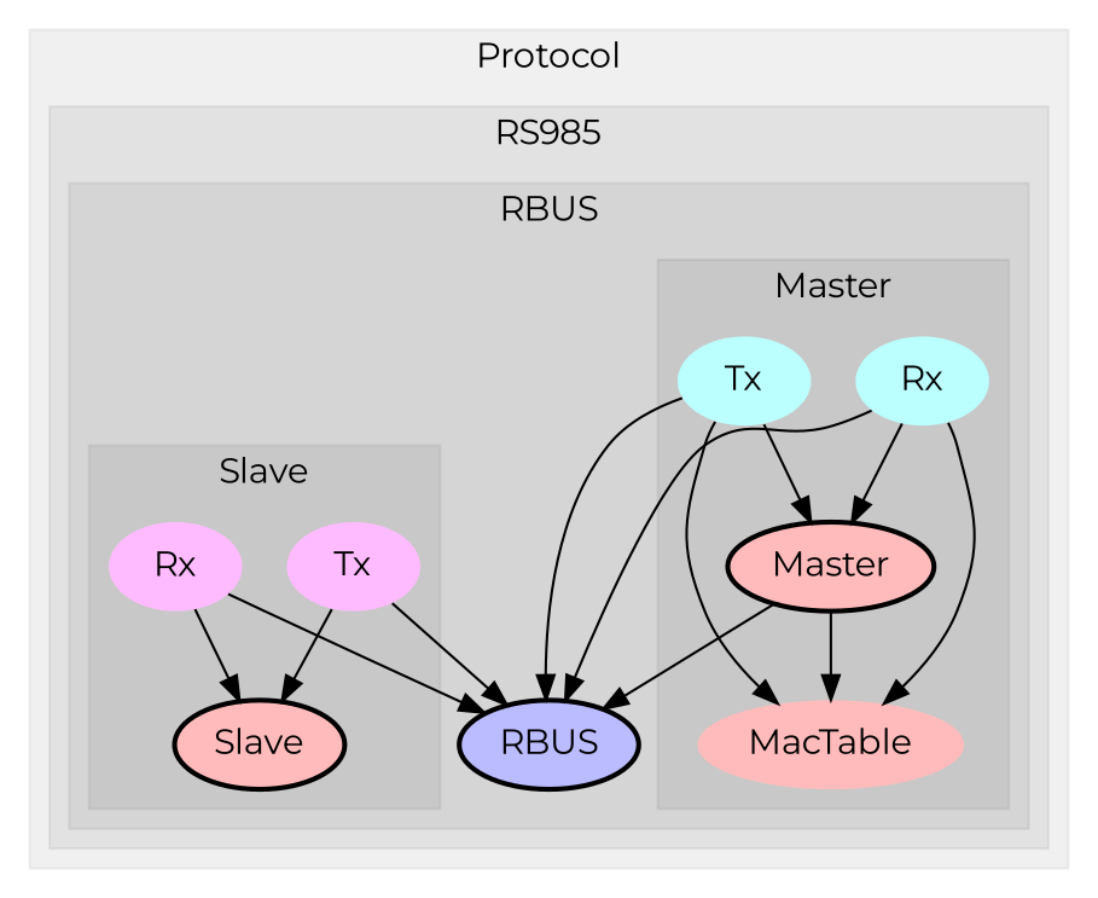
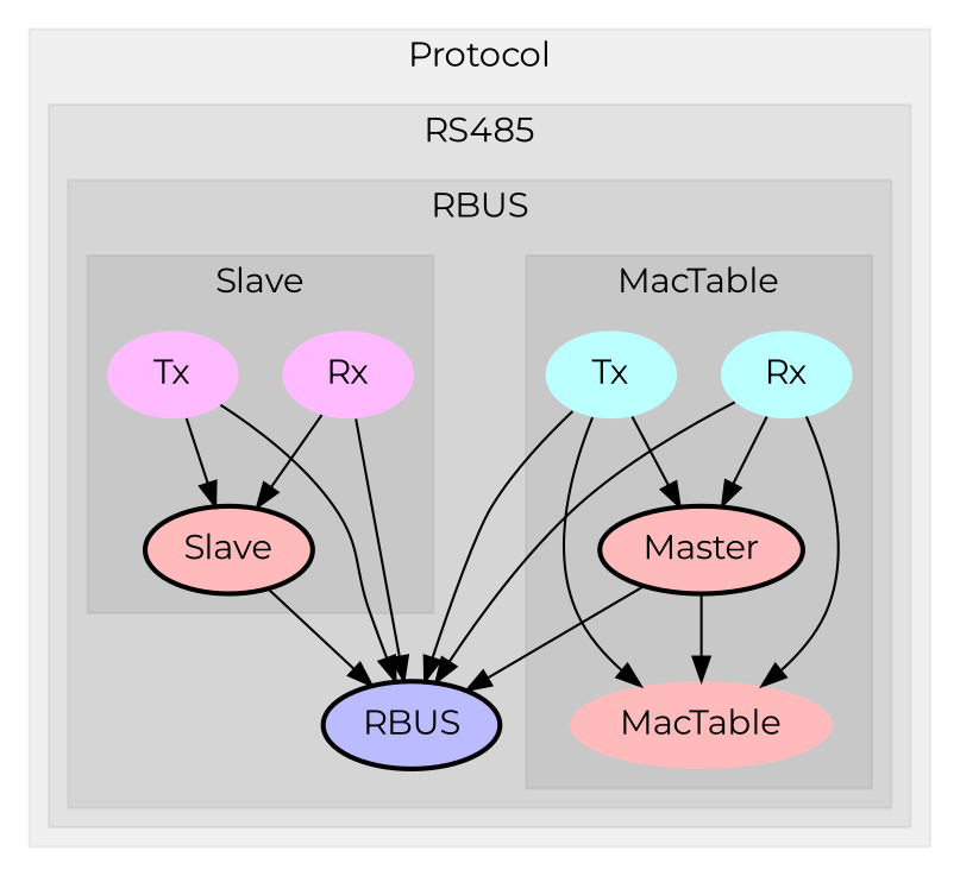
  digraph {
    fontname=Montserrat
    node [fillcolor="#ffbbbb" fontname=Montserrat style=filled penwidth=0]
    edge [fontname=Montserrat]
    n1 [label=Master style="filled,bold" penwidth=""]
    n2 [fillcolor="#bbffff" label=Tx]
    n3 [fillcolor="#bbffff" label=Rx]
    n4 [label=MacTable]
    n5 [label=Slave style="filled,bold" penwidth=""]
    n6 [fillcolor="#ffbbff" label=Tx]
    n7 [fillcolor="#ffbbff" label=Rx]
    n8 [fillcolor="#bbbbff" label=RBUS style="filled,bold" penwidth=""]
    subgraph cluster_1 {
      color="#0000000F"
      label=Protocol
      style=filled
      subgraph cluster_2 {
        color="#0000000F"
-       label=RS985
+       label=RS485
        style=filled
        subgraph cluster_3 {
          color="#0000000F"
          label=RBUS
          style=filled
          n8
          subgraph cluster_4 {
            color="#0000000F"
-           label=Master
+           label=MacTable
            style=filled
            n1
            n2
            n3
            n4
          }
          subgraph cluster_5 {
            color="#0000000F"
            label=Slave
            style=filled
            n5
            n6
            n7
          }
        }
      }
    }
    n1 -> n4
    n1 -> n8
    n2 -> n1
    n2 -> n4
    n2 -> n8
    n3 -> n1
    n3 -> n4
    n3 -> n8
+   n5 -> n8
    n6 -> n5
    n6 -> n8
    n7 -> n5
    n7 -> n8
  }
